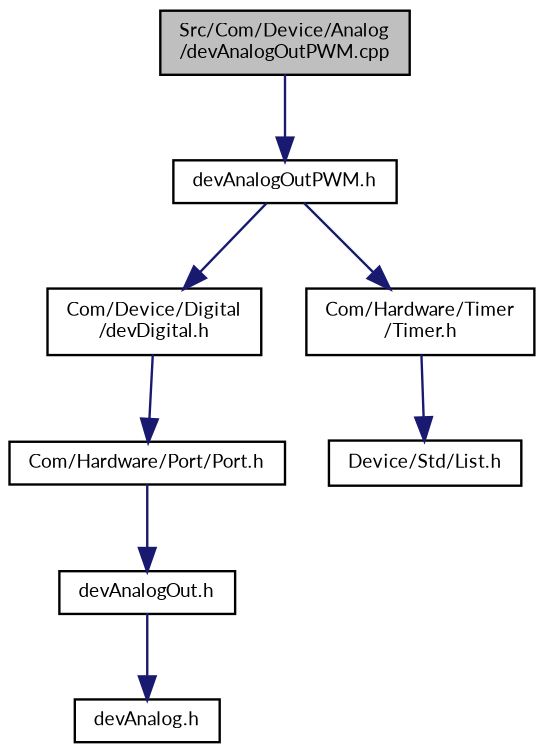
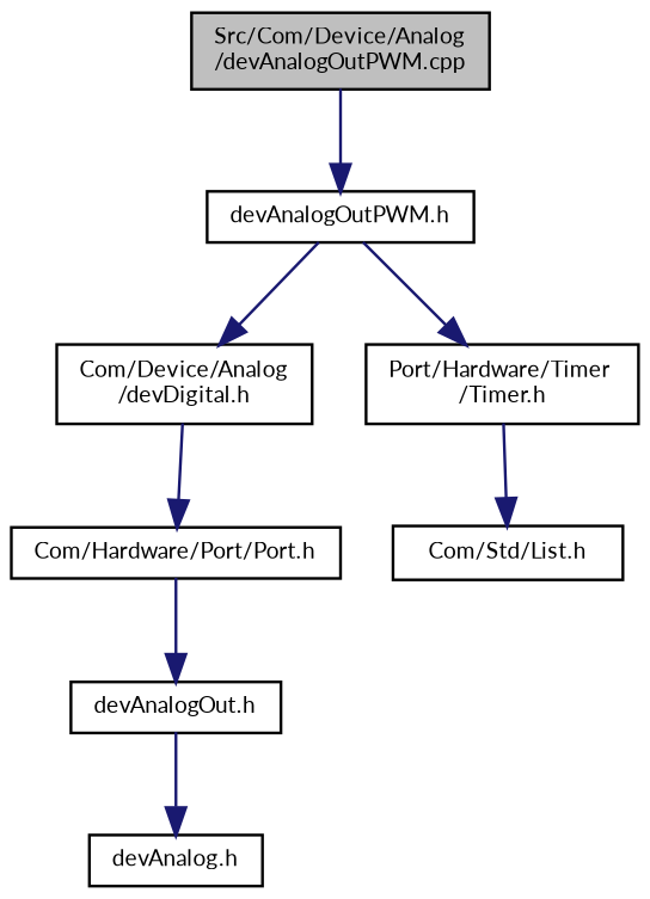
  digraph {
    fontname=Lato
    node [color=black fillcolor=white fontname=Lato fontsize=8 shape=record style=filled]
    edge [color=midnightblue fontname=Lato fontsize=8 labelfontname=Sans labelfontsize=8 style=solid]
    n1 [fillcolor=grey75 fontcolor=black height=0.2 label="Src/Com/Device/Analog\l/devAnalogOutPWM.cpp" width=0.4]
    n2 [height=0.2 label="devAnalogOutPWM.h" width=0.4]
-   n3 [height=0.2 label="Com/Device/Digital\l/devDigital.h" width=0.4]
-   n4 [height=0.2 label="Com/Hardware/Timer\l/Timer.h" width=0.4]
+   n3 [height=0.2 label="Com/Device/Analog\l/devDigital.h" width=0.4]
+   n4 [height=0.2 label="Port/Hardware/Timer\l/Timer.h" width=0.4]
    n5 [height=0.2 label="devAnalogOut.h" width=0.4]
    n6 [height=0.2 label="devAnalog.h" width=0.4]
    n7 [height=0.2 label="Com/Hardware/Port/Port.h" width=0.4]
-   n8 [height=0.2 label="Device/Std/List.h" width=0.4]
+   n8 [height=0.2 label="Com/Std/List.h" width=0.4]
    n1 -> n2
    n2 -> n3
    n2 -> n4
    n3 -> n7
    n4 -> n8
    n5 -> n6
    n7 -> n5
  }
